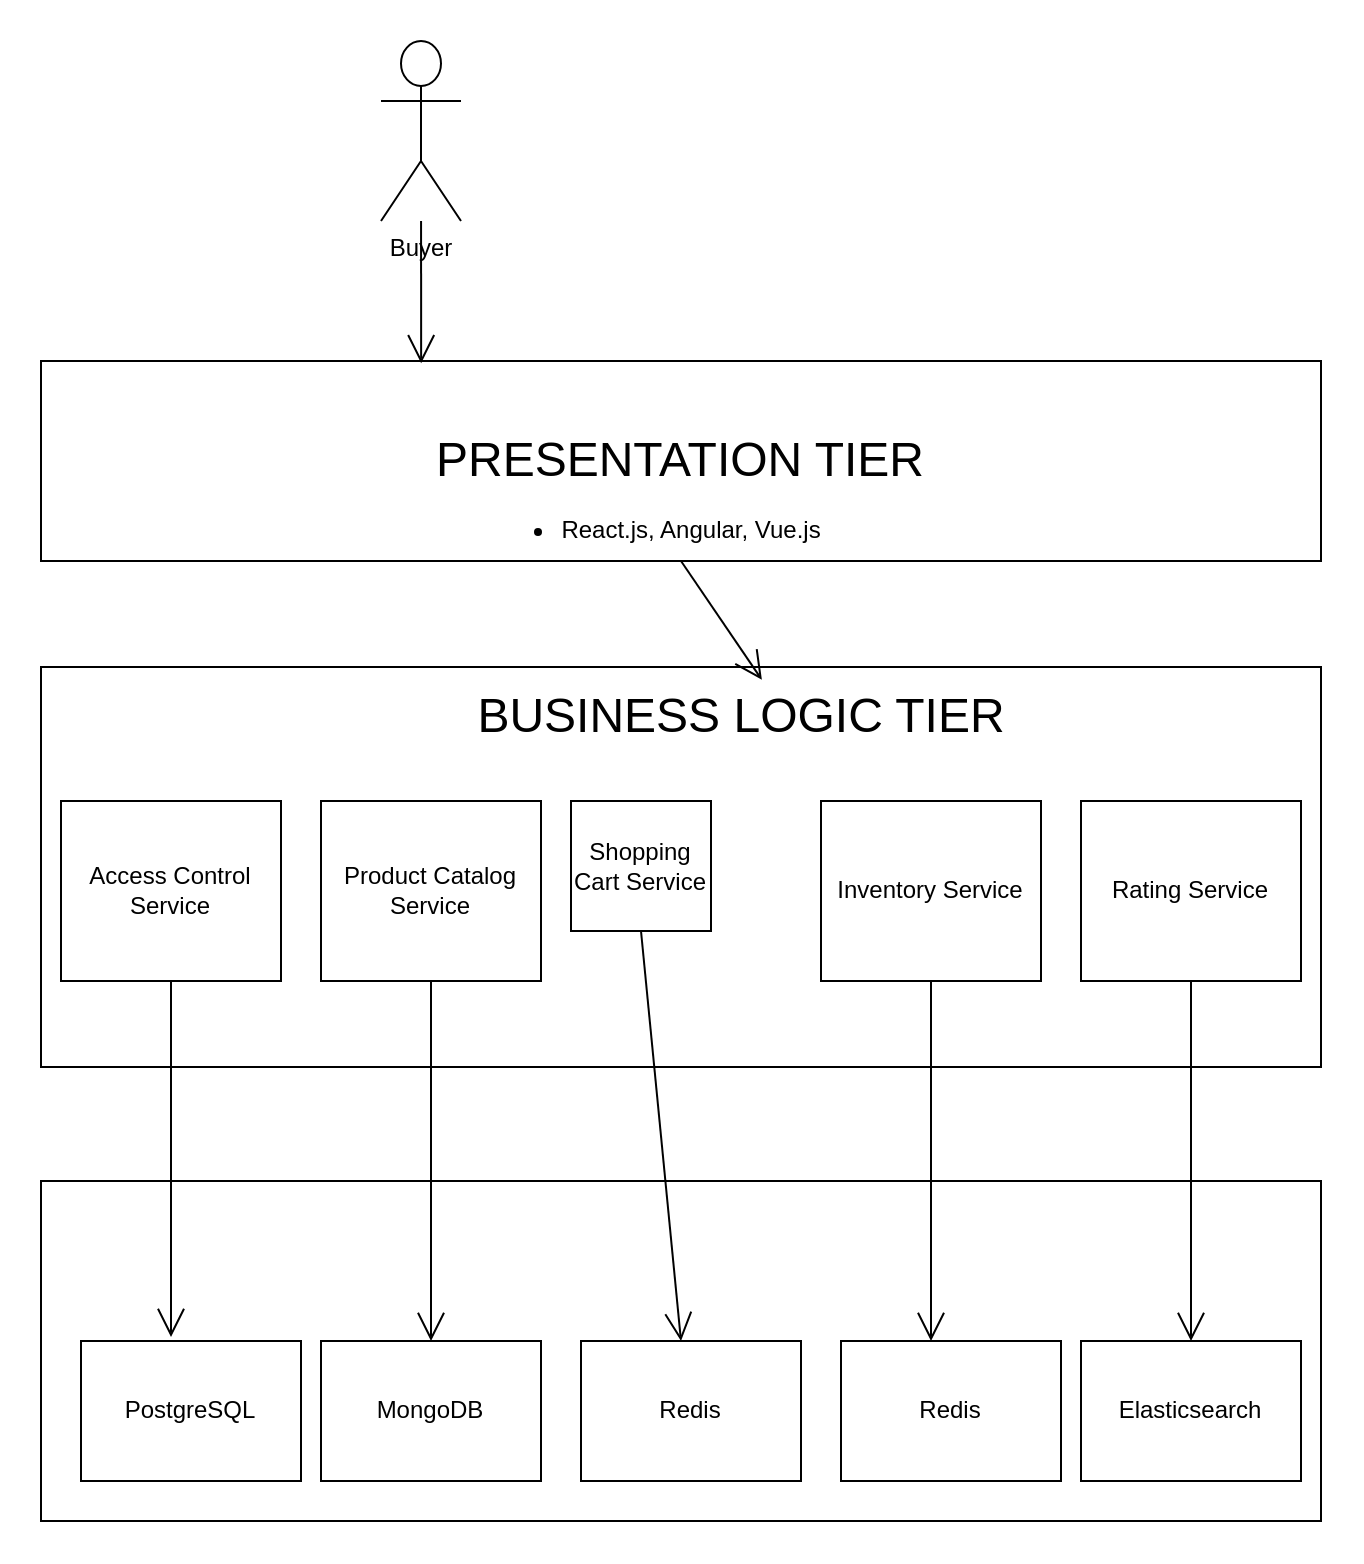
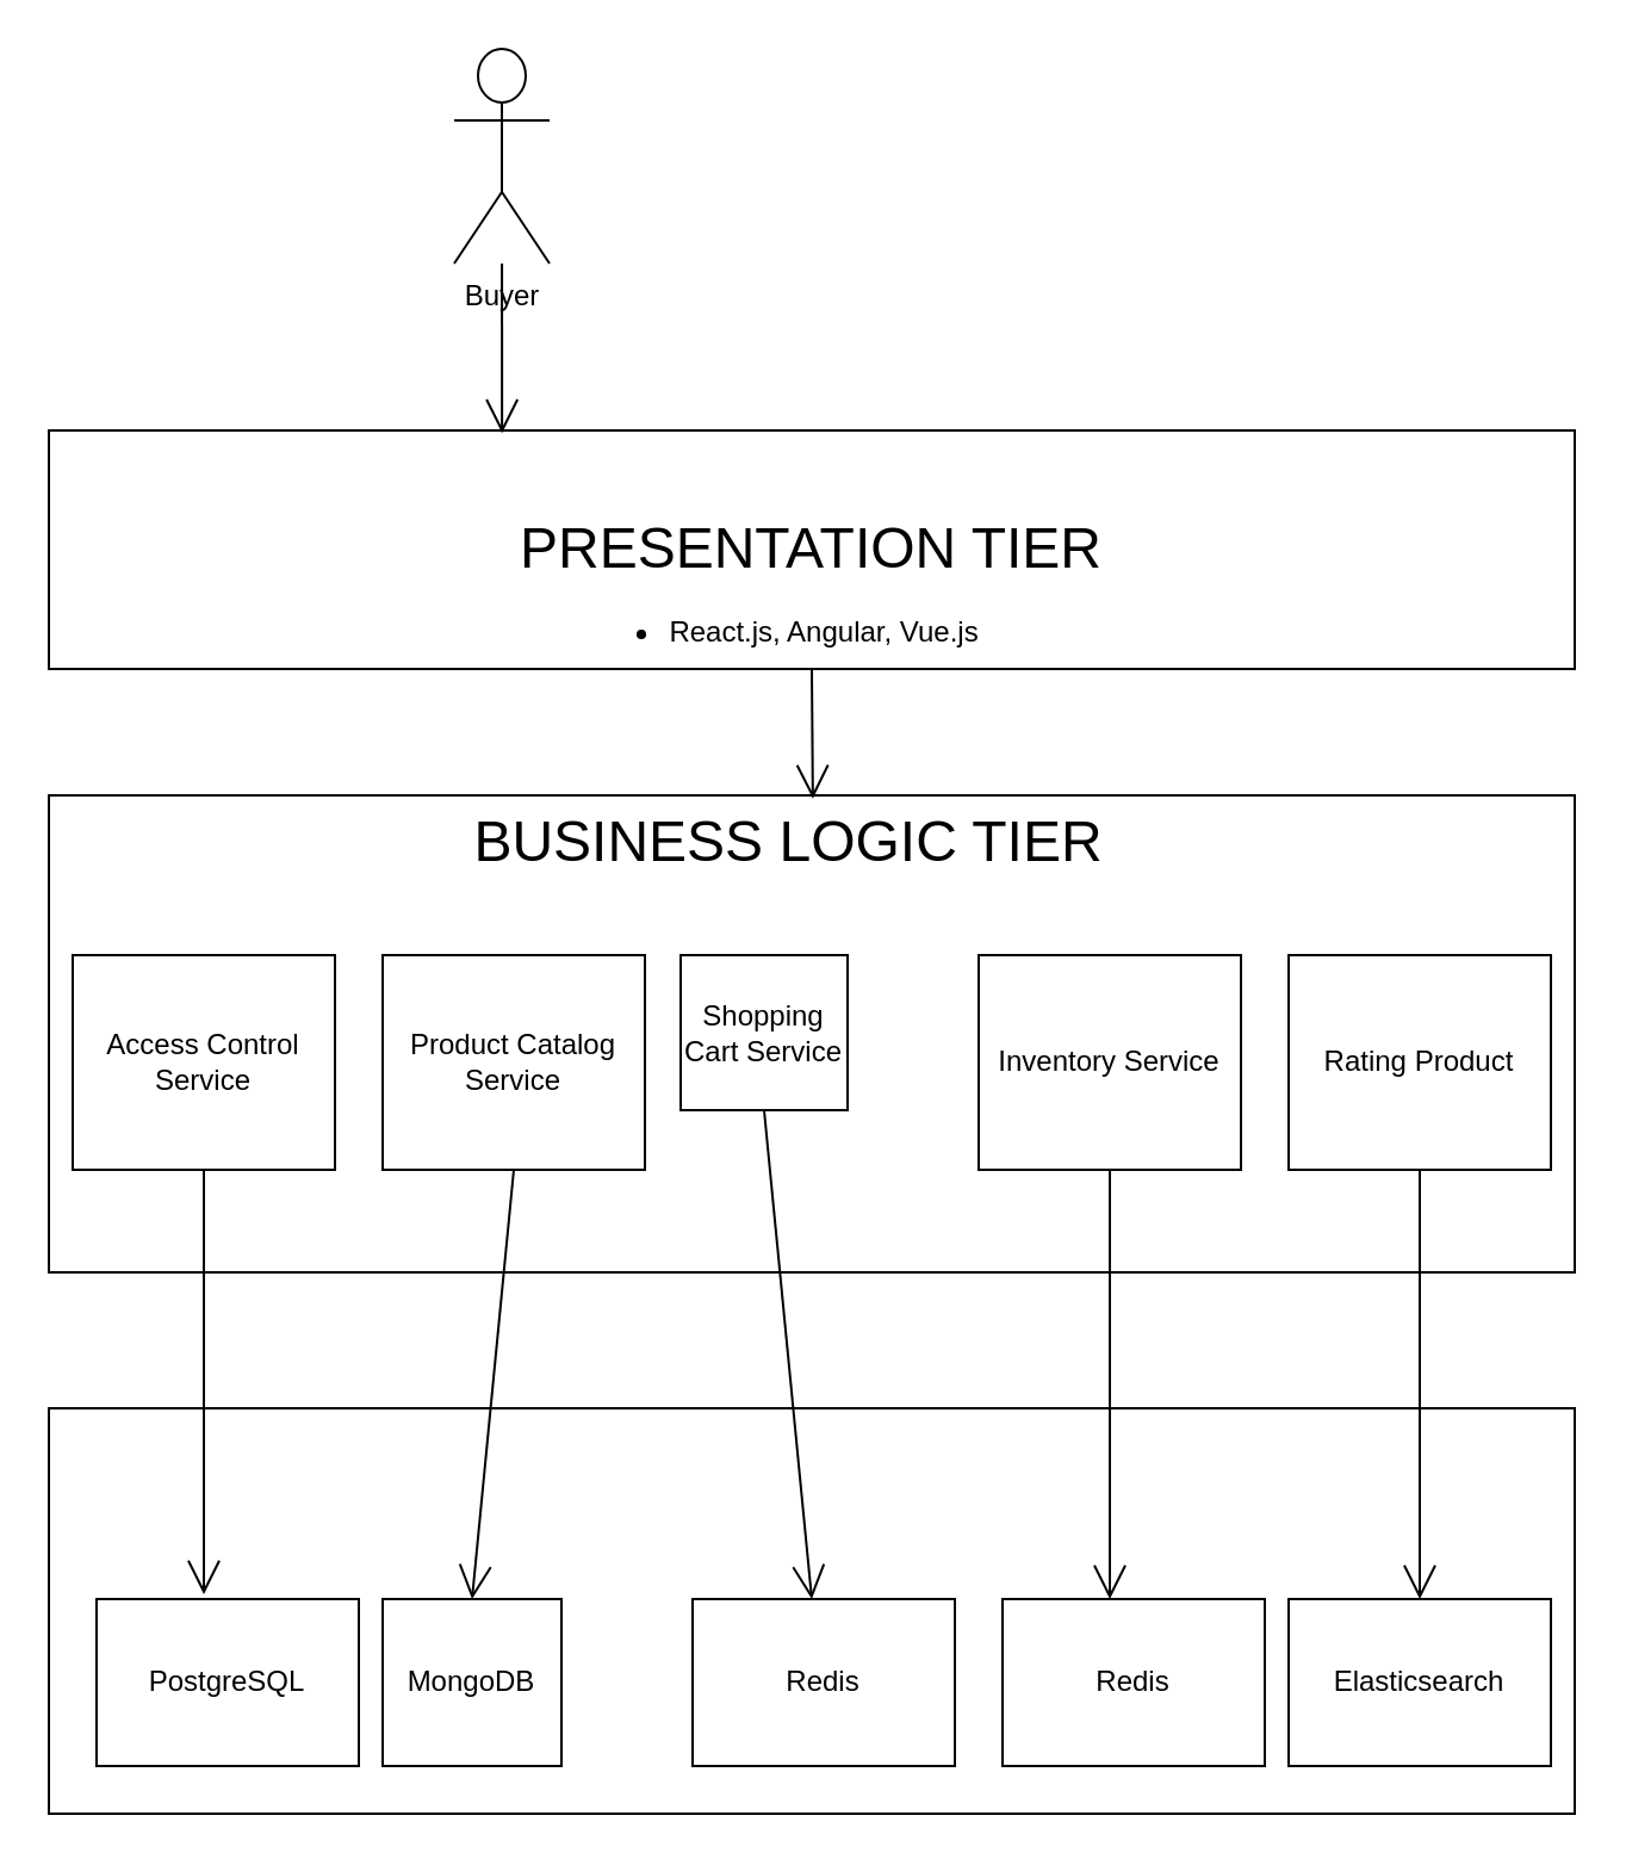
  <mxCell id="0" />
  <mxCell id="1" parent="0" />
  <mxCell id="2" value="Buyer" style="shape=umlActor;verticalLabelPosition=bottom;verticalAlign=top;html=1;outlineConnect=0;" vertex="1" parent="1"><mxGeometry x="190" y="20" width="40" height="90" as="geometry" /></mxCell>
  <mxCell id="3" value="&lt;font style=&quot;font-size: 24px;&quot;&gt;PRESENTATION TIER&lt;/font&gt;" style="html=1;whiteSpace=wrap;" vertex="1" parent="1"><mxGeometry x="20" y="180" width="640" height="100" as="geometry" /></mxCell>
  <mxCell id="4" value="&lt;blockquote style=&quot;margin: 0 0 0 40px; border: none; padding: 0px;&quot;&gt;&lt;div style=&quot;&quot;&gt;&lt;br&gt;&lt;/div&gt;&lt;/blockquote&gt;" style="html=1;whiteSpace=wrap;align=center;" vertex="1" parent="1"><mxGeometry x="20" y="333" width="640" height="200" as="geometry" /></mxCell>
  <mxCell id="5" value="" style="html=1;whiteSpace=wrap;" vertex="1" parent="1"><mxGeometry x="20" y="590" width="640" height="170" as="geometry" /></mxCell>
  <mxCell id="6" value="Product Catalog Service" style="html=1;whiteSpace=wrap;" vertex="1" parent="1"><mxGeometry x="160" y="400" width="110" height="90" as="geometry" /></mxCell>
  <mxCell id="7" value="Shopping Cart Service" style="html=1;whiteSpace=wrap;" vertex="1" parent="1"><mxGeometry x="285" y="400" width="70" height="65" as="geometry" /></mxCell>
  <mxCell id="8" value="Inventory Service" style="html=1;whiteSpace=wrap;" vertex="1" parent="1"><mxGeometry x="410" y="400" width="110" height="90" as="geometry" /></mxCell>
- <mxCell id="9" value="&lt;font style=&quot;font-size: 24px;&quot;&gt;BUSINESS LOGIC TIER&lt;/font&gt;" style="text;html=1;align=center;verticalAlign=middle;resizable=0;points=[];autosize=1;strokeColor=none;fillColor=none;" vertex="1" parent="1"><mxGeometry x="225" y="338" width="290" height="40" as="geometry" /></mxCell>
- <mxCell id="10" value="MongoDB" style="html=1;whiteSpace=wrap;" vertex="1" parent="1"><mxGeometry x="160" y="670" width="110" height="70" as="geometry" /></mxCell>
+ <mxCell id="9" value="&lt;font style=&quot;font-size: 24px;&quot;&gt;BUSINESS LOGIC TIER&lt;/font&gt;" style="text;html=1;align=center;verticalAlign=middle;resizable=0;points=[];autosize=1;strokeColor=none;fillColor=none;" vertex="1" parent="1"><mxGeometry x="185" y="333" width="290" height="40" as="geometry" /></mxCell>
+ <mxCell id="10" value="MongoDB" style="html=1;whiteSpace=wrap;" vertex="1" parent="1"><mxGeometry x="160" y="670" width="75" height="70" as="geometry" /></mxCell>
  <mxCell id="11" value="Redis" style="html=1;whiteSpace=wrap;" vertex="1" parent="1"><mxGeometry x="290" y="670" width="110" height="70" as="geometry" /></mxCell>
  <mxCell id="12" value="Redis" style="html=1;whiteSpace=wrap;" vertex="1" parent="1"><mxGeometry x="420" y="670" width="110" height="70" as="geometry" /></mxCell>
  <mxCell id="13" value="&lt;ul&gt;&lt;li&gt;React.js, Angular, Vue.js&lt;/li&gt;&lt;/ul&gt;" style="text;html=1;align=center;verticalAlign=middle;resizable=0;points=[];autosize=1;strokeColor=none;fillColor=none;" vertex="1" parent="1"><mxGeometry x="230" y="240" width="190" height="50" as="geometry" /></mxCell>
  <mxCell id="14" value="Access Control Service" style="html=1;whiteSpace=wrap;" vertex="1" parent="1"><mxGeometry x="30" y="400" width="110" height="90" as="geometry" /></mxCell>
- <mxCell id="15" value="Rating Service" style="html=1;whiteSpace=wrap;" vertex="1" parent="1"><mxGeometry x="540" y="400" width="110" height="90" as="geometry" /></mxCell>
+ <mxCell id="15" value="Rating Product" style="html=1;whiteSpace=wrap;" vertex="1" parent="1"><mxGeometry x="540" y="400" width="110" height="90" as="geometry" /></mxCell>
  <mxCell id="16" value="PostgreSQL" style="html=1;whiteSpace=wrap;" vertex="1" parent="1"><mxGeometry x="40" y="670" width="110" height="70" as="geometry" /></mxCell>
  <mxCell id="17" value="Elasticsearch" style="html=1;whiteSpace=wrap;" vertex="1" parent="1"><mxGeometry x="540" y="670" width="110" height="70" as="geometry" /></mxCell>
  <mxCell id="18" value="" style="endArrow=open;endFill=1;endSize=12;html=1;rounded=0;entryX=0.297;entryY=0.011;entryDx=0;entryDy=0;entryPerimeter=0;" edge="1" parent="1" source="2" target="3"><mxGeometry width="160" relative="1" as="geometry"><mxPoint x="160" y="150" as="sourcePoint" /><mxPoint x="320" y="150" as="targetPoint" /></mxGeometry></mxCell>
  <mxCell id="19" value="" style="endArrow=open;endFill=1;endSize=12;html=1;rounded=0;entryX=0.536;entryY=0.035;entryDx=0;entryDy=0;entryPerimeter=0;" edge="1" parent="1" target="9"><mxGeometry width="160" relative="1" as="geometry"><mxPoint x="340" y="280" as="sourcePoint" /><mxPoint x="470" y="300" as="targetPoint" /></mxGeometry></mxCell>
  <mxCell id="20" value="" style="endArrow=open;endFill=1;endSize=12;html=1;rounded=0;exitX=0.5;exitY=1;exitDx=0;exitDy=0;" edge="1" parent="1" source="14"><mxGeometry width="160" relative="1" as="geometry"><mxPoint x="50" y="560" as="sourcePoint" /><mxPoint x="85" y="668" as="targetPoint" /></mxGeometry></mxCell>
  <mxCell id="21" value="" style="endArrow=open;endFill=1;endSize=12;html=1;rounded=0;exitX=0.5;exitY=1;exitDx=0;exitDy=0;entryX=0.5;entryY=0;entryDx=0;entryDy=0;" edge="1" parent="1" source="6" target="10"><mxGeometry width="160" relative="1" as="geometry"><mxPoint x="190" y="560" as="sourcePoint" /><mxPoint x="350" y="560" as="targetPoint" /></mxGeometry></mxCell>
  <mxCell id="22" value="" style="endArrow=open;endFill=1;endSize=12;html=1;rounded=0;exitX=0.5;exitY=1;exitDx=0;exitDy=0;" edge="1" parent="1" source="7"><mxGeometry width="160" relative="1" as="geometry"><mxPoint x="280" y="570" as="sourcePoint" /><mxPoint x="340" y="670" as="targetPoint" /></mxGeometry></mxCell>
  <mxCell id="23" value="" style="endArrow=open;endFill=1;endSize=12;html=1;rounded=0;exitX=0.5;exitY=1;exitDx=0;exitDy=0;" edge="1" parent="1" source="8"><mxGeometry width="160" relative="1" as="geometry"><mxPoint x="430" y="560" as="sourcePoint" /><mxPoint x="465" y="670" as="targetPoint" /></mxGeometry></mxCell>
  <mxCell id="24" value="" style="endArrow=open;endFill=1;endSize=12;html=1;rounded=0;exitX=0.5;exitY=1;exitDx=0;exitDy=0;entryX=0.5;entryY=0;entryDx=0;entryDy=0;" edge="1" parent="1" source="15" target="17"><mxGeometry width="160" relative="1" as="geometry"><mxPoint x="570" y="560" as="sourcePoint" /><mxPoint x="730" y="560" as="targetPoint" /></mxGeometry></mxCell>
